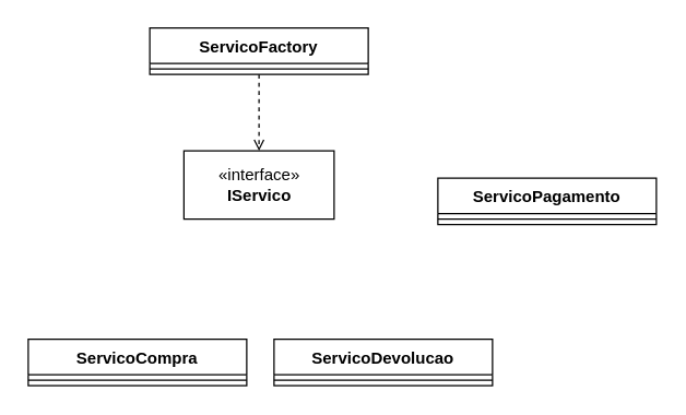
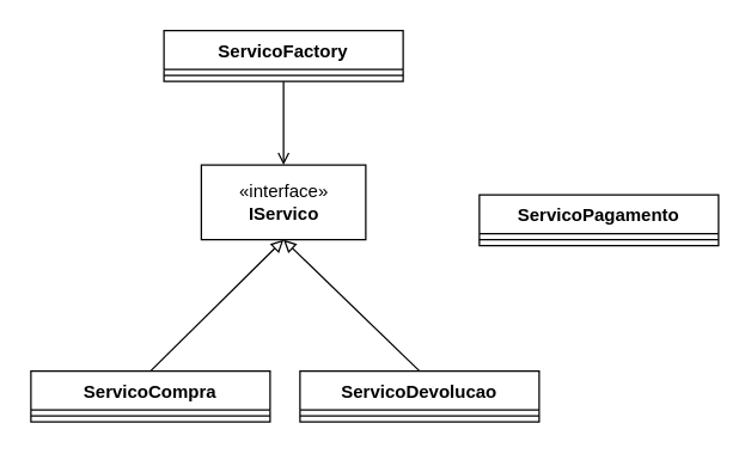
  <mxCell id="0" />
  <mxCell id="1" parent="0" />
  <mxCell id="2" value="«interface»&lt;br&gt;&lt;b&gt;IServico&lt;/b&gt;" style="html=1;" vertex="1" parent="1"><mxGeometry x="134" y="110" width="110" height="50" as="geometry" /></mxCell>
- <mxCell id="3" style="edgeStyle=none;rounded=0;orthogonalLoop=1;jettySize=auto;html=1;exitX=0.5;exitY=1;exitDx=0;exitDy=0;entryX=0.5;entryY=0;entryDx=0;entryDy=0;endArrow=open;endFill=0;dashed=1;" edge="1" parent="1" source="4" target="2"><mxGeometry relative="1" as="geometry" /></mxCell>
+ <mxCell id="3" style="edgeStyle=none;rounded=0;orthogonalLoop=1;jettySize=auto;html=1;exitX=0.5;exitY=1;exitDx=0;exitDy=0;entryX=0.5;entryY=0;entryDx=0;entryDy=0;endArrow=open;endFill=0;dashed=0;" edge="1" parent="1" source="4" target="2"><mxGeometry relative="1" as="geometry" /></mxCell>
  <mxCell id="4" value="ServicoFactory" style="swimlane;fontStyle=1;align=center;verticalAlign=top;childLayout=stackLayout;horizontal=1;startSize=26;horizontalStack=0;resizeParent=1;resizeParentMax=0;resizeLast=0;collapsible=1;marginBottom=0;" vertex="1" parent="1"><mxGeometry x="109" y="20" width="160" height="34" as="geometry" /></mxCell>
  <mxCell id="5" value="" style="line;strokeWidth=1;fillColor=none;align=left;verticalAlign=middle;spacingTop=-1;spacingLeft=3;spacingRight=3;rotatable=0;labelPosition=right;points=[];portConstraint=eastwest;strokeColor=inherit;" vertex="1" parent="4"><mxGeometry y="26" width="160" height="8" as="geometry" /></mxCell>
+ <mxCell id="6" style="edgeStyle=none;rounded=0;orthogonalLoop=1;jettySize=auto;html=1;exitX=0.5;exitY=0;exitDx=0;exitDy=0;entryX=0.5;entryY=1;entryDx=0;entryDy=0;endArrow=block;endFill=0;" edge="1" parent="1" source="7" target="2"><mxGeometry relative="1" as="geometry" /></mxCell>
  <mxCell id="7" value="ServicoDevolucao" style="swimlane;fontStyle=1;align=center;verticalAlign=top;childLayout=stackLayout;horizontal=1;startSize=26;horizontalStack=0;resizeParent=1;resizeParentMax=0;resizeLast=0;collapsible=1;marginBottom=0;" vertex="1" parent="1"><mxGeometry x="200" y="248" width="160" height="34" as="geometry" /></mxCell>
  <mxCell id="8" value="" style="line;strokeWidth=1;fillColor=none;align=left;verticalAlign=middle;spacingTop=-1;spacingLeft=3;spacingRight=3;rotatable=0;labelPosition=right;points=[];portConstraint=eastwest;strokeColor=inherit;" vertex="1" parent="7"><mxGeometry y="26" width="160" height="8" as="geometry" /></mxCell>
+ <mxCell id="9" style="rounded=0;orthogonalLoop=1;jettySize=auto;html=1;exitX=0.5;exitY=0;exitDx=0;exitDy=0;entryX=0.5;entryY=1;entryDx=0;entryDy=0;endArrow=block;endFill=0;" edge="1" parent="1" source="10" target="2"><mxGeometry relative="1" as="geometry" /></mxCell>
  <mxCell id="10" value="ServicoCompra" style="swimlane;fontStyle=1;align=center;verticalAlign=top;childLayout=stackLayout;horizontal=1;startSize=26;horizontalStack=0;resizeParent=1;resizeParentMax=0;resizeLast=0;collapsible=1;marginBottom=0;" vertex="1" parent="1"><mxGeometry x="20" y="248" width="160" height="34" as="geometry" /></mxCell>
  <mxCell id="11" value="" style="line;strokeWidth=1;fillColor=none;align=left;verticalAlign=middle;spacingTop=-1;spacingLeft=3;spacingRight=3;rotatable=0;labelPosition=right;points=[];portConstraint=eastwest;strokeColor=inherit;" vertex="1" parent="10"><mxGeometry y="26" width="160" height="8" as="geometry" /></mxCell>
  <mxCell id="12" value="ServicoPagamento" style="swimlane;fontStyle=1;align=center;verticalAlign=top;childLayout=stackLayout;horizontal=1;startSize=26;horizontalStack=0;resizeParent=1;resizeParentMax=0;resizeLast=0;collapsible=1;marginBottom=0;" vertex="1" parent="1"><mxGeometry x="320" y="130" width="160" height="34" as="geometry" /></mxCell>
  <mxCell id="13" value="" style="line;strokeWidth=1;fillColor=none;align=left;verticalAlign=middle;spacingTop=-1;spacingLeft=3;spacingRight=3;rotatable=0;labelPosition=right;points=[];portConstraint=eastwest;strokeColor=inherit;" vertex="1" parent="12"><mxGeometry y="26" width="160" height="8" as="geometry" /></mxCell>
